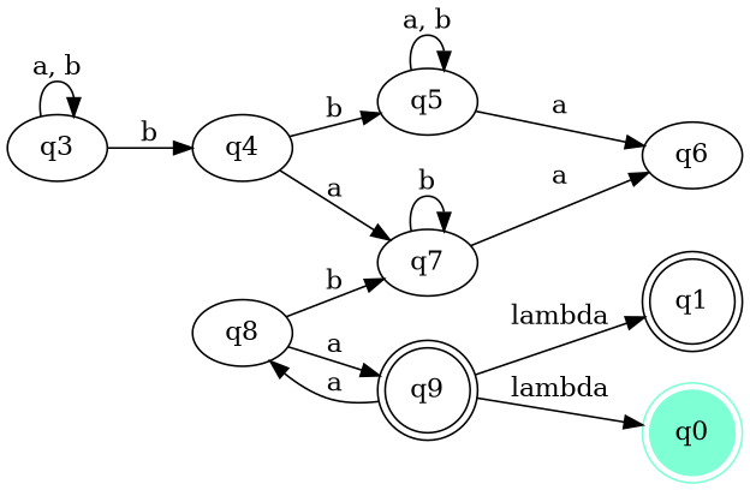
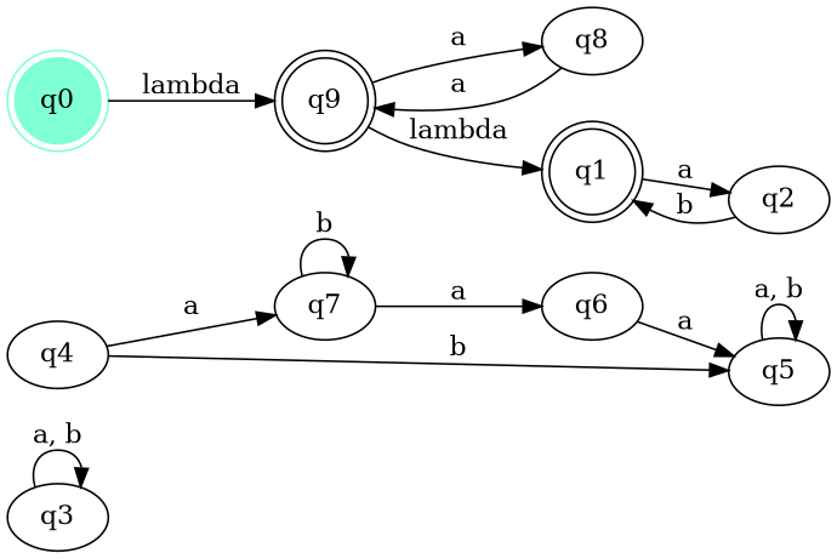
  digraph {
    rankdir=LR
    q3
    q4
    q7
    q5 [shape=ellipse]
    q1 [shape=doublecircle]
+   q2
    q6
    q8
    q9 [shape=doublecircle]
    q0 [color=aquamarine shape=doublecircle style=filled]
    q3 -> q3 [label="a, b"]
-   q3 -> q4 [label=b]
    q4 -> q7 [label=a]
    q4 -> q5 [label=b]
    q7 -> q7 [label=b]
    q7 -> q6 [label=a]
    q5 -> q5 [label="a, b"]
-   q5 -> q6 [label=a]
-   q8 -> q7 [label=b]
+   q1 -> q2 [label=a]
+   q2 -> q1 [label=b]
+   q6 -> q5 [label=a]
    q8 -> q9 [label=a]
    q9 -> q1 [label=lambda]
    q9 -> q8 [label=a]
-   q9 -> q0 [label=lambda]
+   q0 -> q9 [label=lambda]
  }
